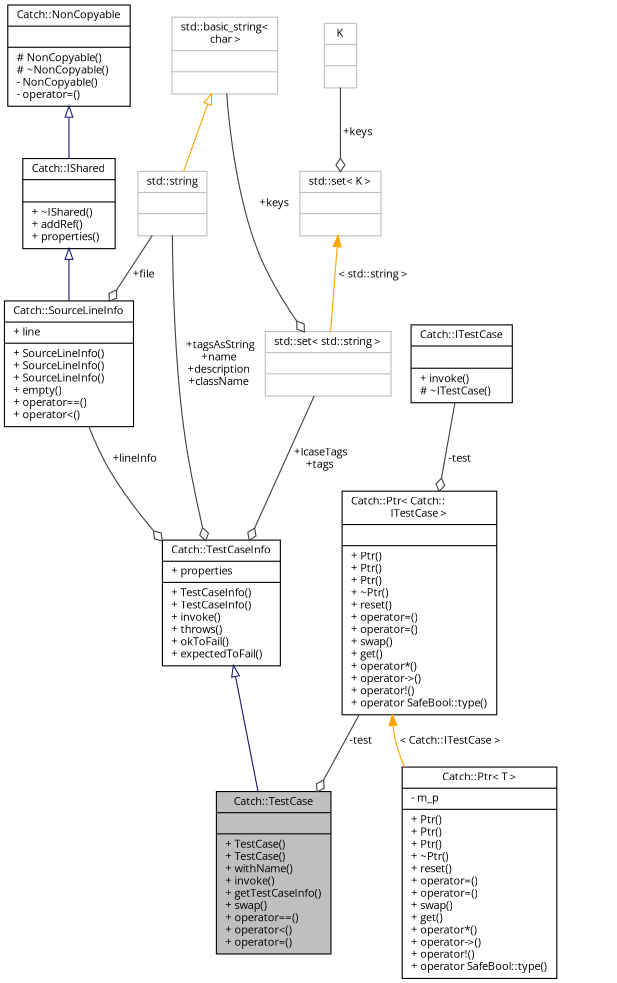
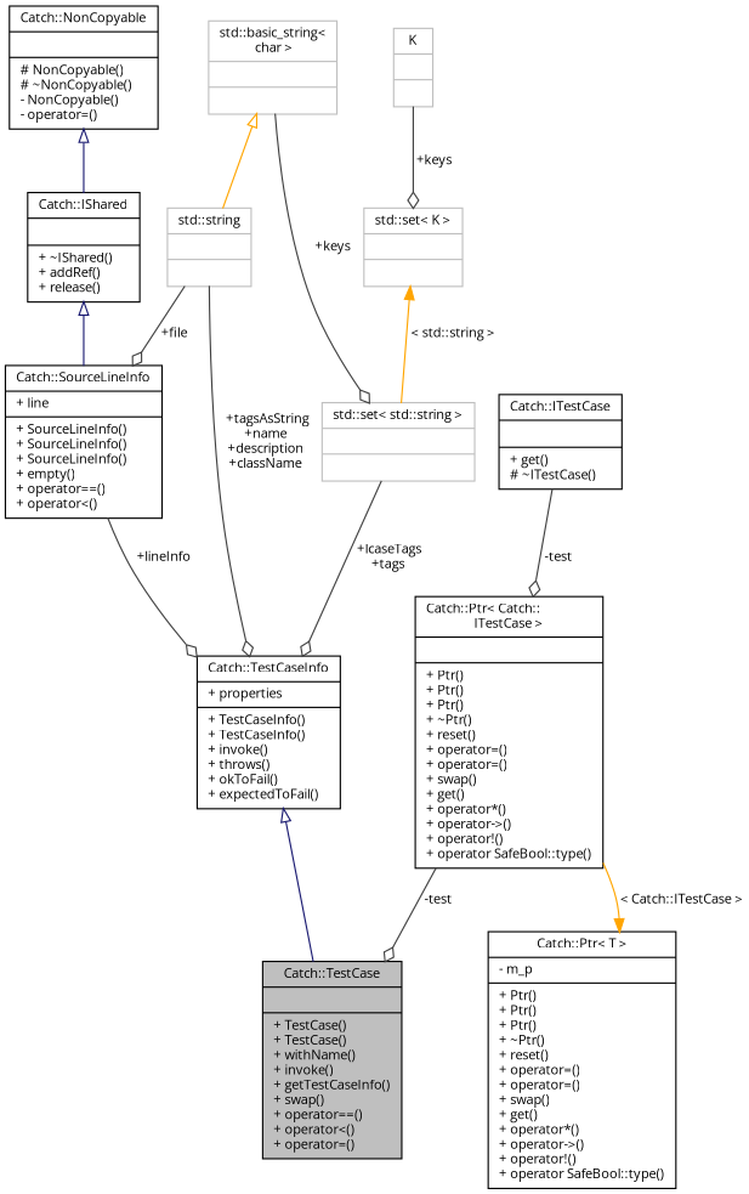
  digraph {
    fontname="Open Sans"
    node [color=black fillcolor=white fontname="Open Sans" fontsize=10 shape=record style=filled]
    edge [color=grey25 fontname="Open Sans" fontsize=10 labelfontname=Helvetica labelfontsize=10 style=solid arrowhead=odiamond]
    n1 [fillcolor=grey75 fontcolor=black height=0.2 label="{Catch::TestCase\n||+ TestCase()\l+ TestCase()\l+ withName()\l+ invoke()\l+ getTestCaseInfo()\l+ swap()\l+ operator==()\l+ operator\<()\l+ operator=()\l}" width=0.4]
    n2 [height=0.2 label="{Catch::TestCaseInfo\n|+ properties\l|+ TestCaseInfo()\l+ TestCaseInfo()\l+ invoke()\l+ throws()\l+ okToFail()\l+ expectedToFail()\l}" width=0.4]
    n3 [height=0.2 label="{Catch::SourceLineInfo\n|+ line\l|+ SourceLineInfo()\l+ SourceLineInfo()\l+ SourceLineInfo()\l+ empty()\l+ operator==()\l+ operator\<()\l}" width=0.4]
    n4 [color=grey75 height=0.2 label="{std::string\n||}" width=0.4]
    n5 [color=grey75 height=0.2 label="{std::set\< std::string \>\n||}" width=0.4]
    n6 [color=grey75 height=0.2 label="{std::basic_string\<\l char \>\n||}" width=0.4]
    n7 [color=grey75 height=0.2 label="{std::set\< K \>\n||}" width=0.4]
    n8 [color=grey75 height=0.2 label="{K\n||}" width=0.4]
    n9 [height=0.2 label="{Catch::Ptr\< Catch::\lITestCase \>\n||+ Ptr()\l+ Ptr()\l+ Ptr()\l+ ~Ptr()\l+ reset()\l+ operator=()\l+ operator=()\l+ swap()\l+ get()\l+ operator*()\l+ operator-\>()\l+ operator!()\l+ operator SafeBool::type()\l}" width=0.4]
-   n10 [height=0.2 label="{Catch::ITestCase\n||+ invoke()\l# ~ITestCase()\l}" width=0.4]
-   n11 [height=0.2 label="{Catch::IShared\n||+ ~IShared()\l+ addRef()\l+ properties()\l}" width=0.4]
+   n10 [height=0.2 label="{Catch::ITestCase\n||+ get()\l# ~ITestCase()\l}" width=0.4]
+   n11 [height=0.2 label="{Catch::IShared\n||+ ~IShared()\l+ addRef()\l+ release()\l}" width=0.4]
    n12 [height=0.2 label="{Catch::NonCopyable\n||# NonCopyable()\l# ~NonCopyable()\l- NonCopyable()\l- operator=()\l}" width=0.4]
    n13 [height=0.2 label="{Catch::Ptr\< T \>\n|- m_p\l|+ Ptr()\l+ Ptr()\l+ Ptr()\l+ ~Ptr()\l+ reset()\l+ operator=()\l+ operator=()\l+ swap()\l+ get()\l+ operator*()\l+ operator-\>()\l+ operator!()\l+ operator SafeBool::type()\l}" width=0.4]
    n2 -> n1 [arrowtail=onormal color=midnightblue dir=back arrowhead=""]
    n3 -> n2 [label=" +lineInfo"]
    n4 -> n2 [label=" +tagsAsString\n+name\n+description\n+className"]
    n4 -> n3 [label=" +file"]
    n5 -> n2 [label=" +lcaseTags\n+tags"]
    n6 -> n4 [arrowtail=onormal color=orange dir=back arrowhead=""]
    n6 -> n5 [label=" +keys"]
    n7 -> n5 [color=orange dir=back label=" \< std::string \>" arrowhead=""]
    n8 -> n7 [label=" +keys"]
    n9 -> n1 [label=" -test"]
    n10 -> n9 [label=" -test"]
    n11 -> n3 [arrowtail=onormal color=midnightblue dir=back arrowhead=""]
    n12 -> n11 [arrowtail=onormal color=midnightblue dir=back arrowhead=""]
-   n9 -> n13 [color=orange dir=back label=" \< Catch::ITestCase \>" arrowhead=""]
+   n13 -> n9 [color=orange dir=back label=" \< Catch::ITestCase \>" arrowhead=""]
  }
